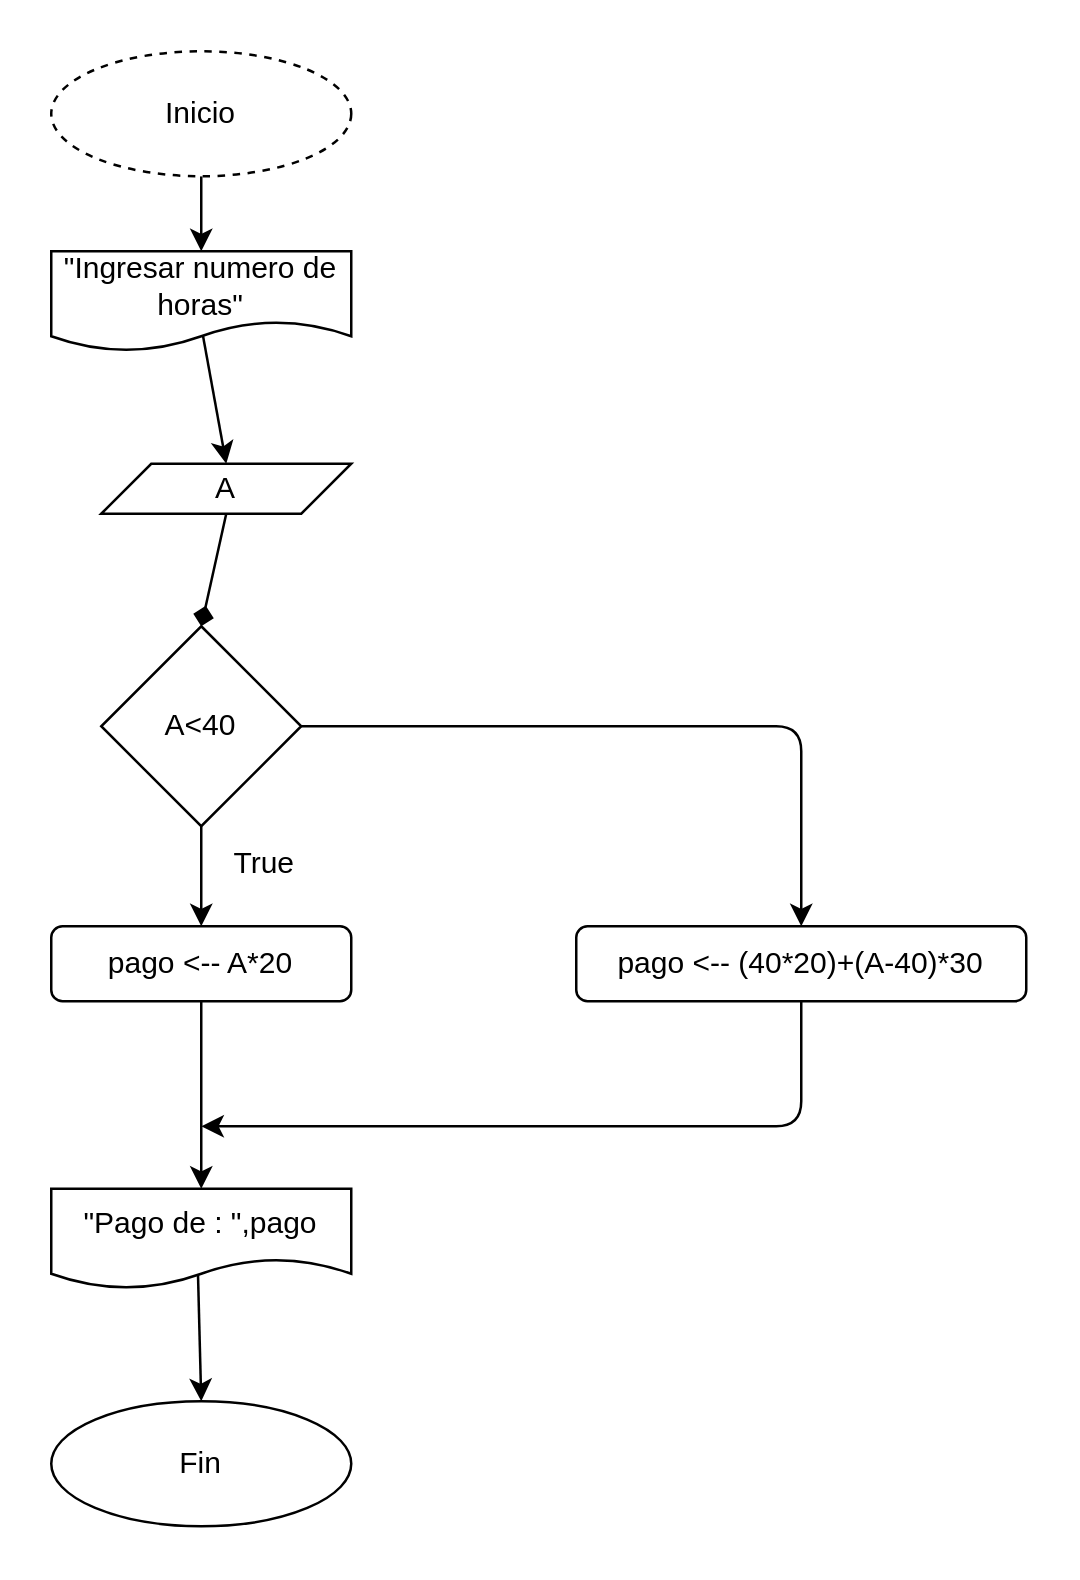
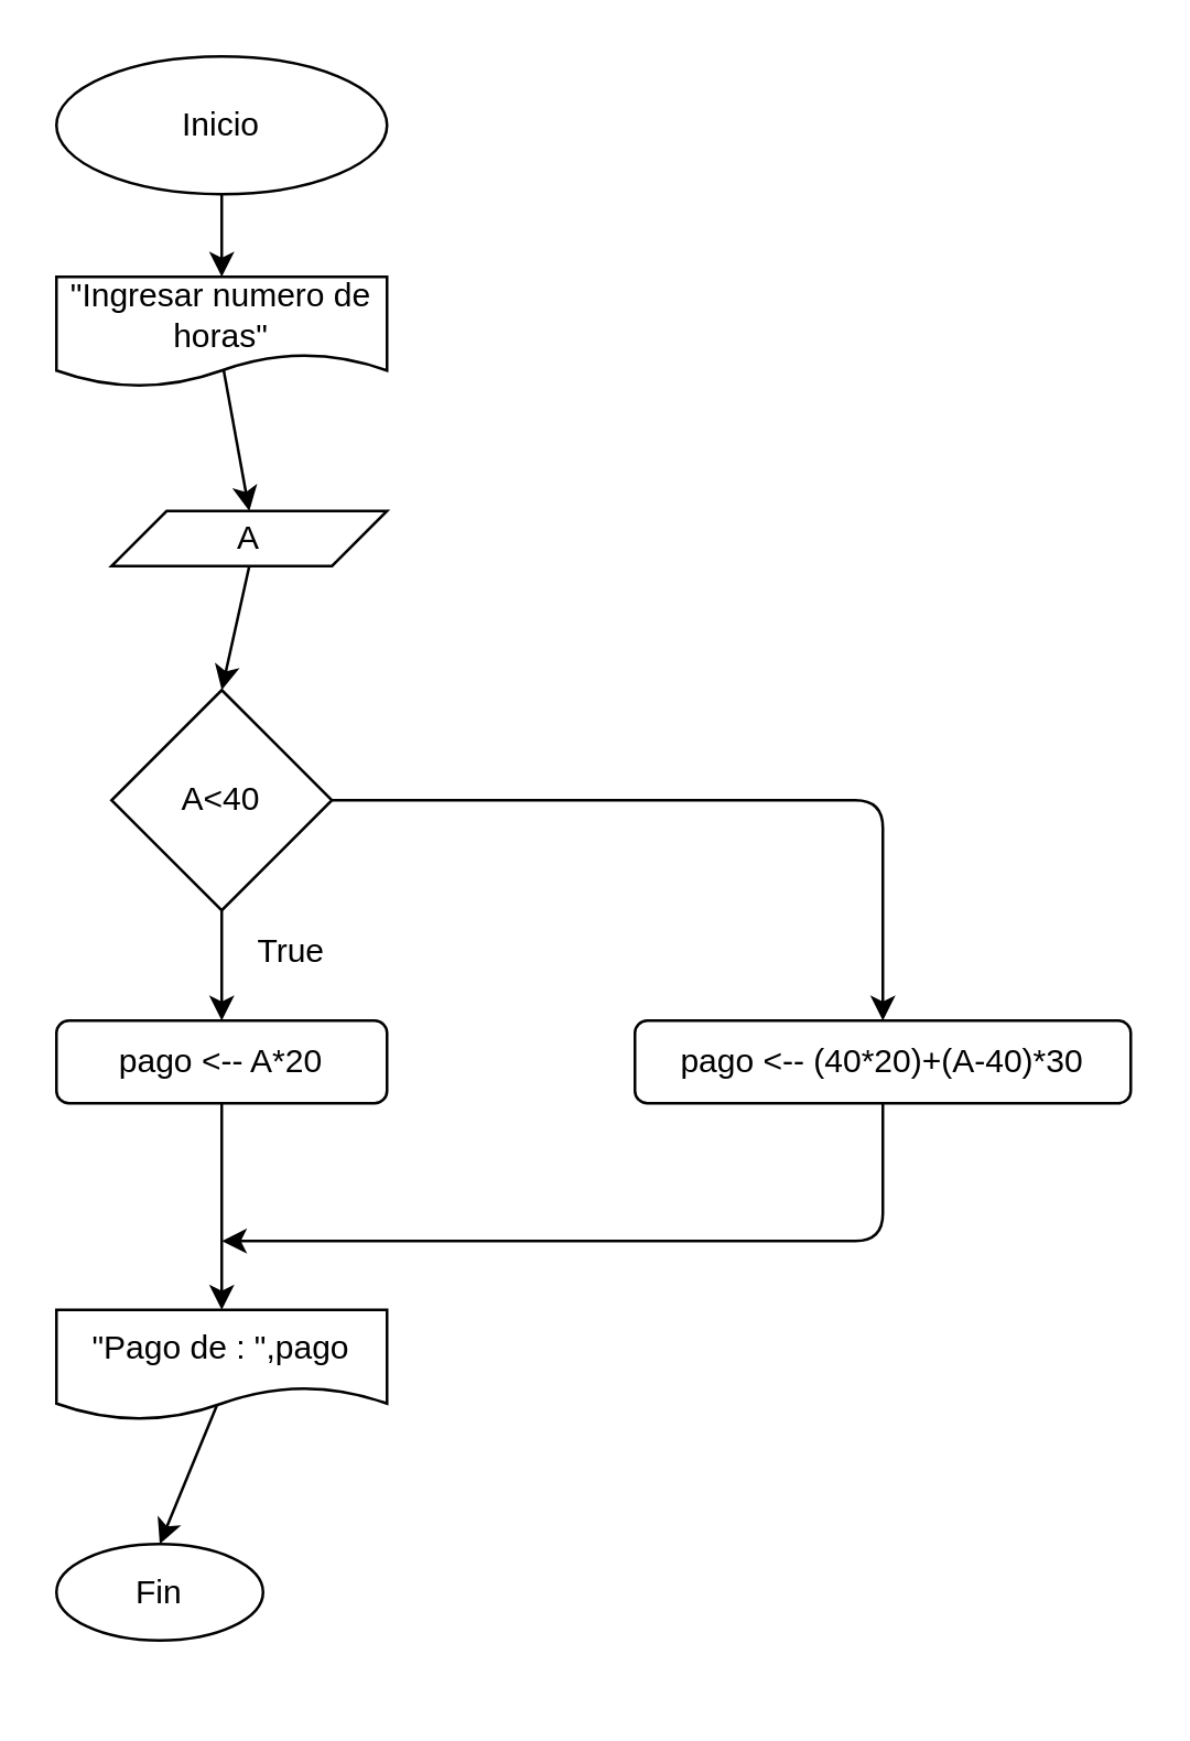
  <mxCell id="0" />
  <mxCell id="1" parent="0" />
  <mxCell id="2" style="edgeStyle=none;html=1;entryX=0.5;entryY=0;entryDx=0;entryDy=0;" parent="1" source="3" target="6" edge="1"><mxGeometry relative="1" as="geometry" /></mxCell>
- <mxCell id="3" value="Inicio" style="ellipse;whiteSpace=wrap;html=1;dashed=1;" parent="1" vertex="1"><mxGeometry x="20" y="20" width="120" height="50" as="geometry" /></mxCell>
- <mxCell id="4" style="edgeStyle=none;html=1;entryX=0.5;entryY=0;entryDx=0;entryDy=0;exitX=0.5;exitY=1;exitDx=0;exitDy=0;endArrow=diamond;" edge="1" parent="1" source="15" target="9"><mxGeometry relative="1" as="geometry" /></mxCell>
+ <mxCell id="3" value="Inicio" style="ellipse;whiteSpace=wrap;html=1;" parent="1" vertex="1"><mxGeometry x="20" y="20" width="120" height="50" as="geometry" /></mxCell>
+ <mxCell id="4" style="edgeStyle=none;html=1;entryX=0.5;entryY=0;entryDx=0;entryDy=0;exitX=0.5;exitY=1;exitDx=0;exitDy=0;" edge="1" parent="1" source="15" target="9"><mxGeometry relative="1" as="geometry" /></mxCell>
  <mxCell id="5" style="edgeStyle=none;html=1;entryX=0.5;entryY=0;entryDx=0;entryDy=0;" edge="1" parent="1" target="15"><mxGeometry relative="1" as="geometry"><mxPoint x="80" y="130" as="sourcePoint" /></mxGeometry></mxCell>
  <mxCell id="6" value="&quot;Ingresar numero de horas&quot;" style="shape=document;whiteSpace=wrap;html=1;boundedLbl=1;" parent="1" vertex="1"><mxGeometry x="20" y="100" width="120" height="40" as="geometry" /></mxCell>
  <mxCell id="7" style="edgeStyle=none;html=1;entryX=0.5;entryY=0;entryDx=0;entryDy=0;" edge="1" parent="1" source="9"><mxGeometry relative="1" as="geometry"><mxPoint x="320" y="370" as="targetPoint" /><Array as="points"><mxPoint x="320" y="290" /></Array></mxGeometry></mxCell>
  <mxCell id="8" style="edgeStyle=none;html=1;entryX=0.5;entryY=0;entryDx=0;entryDy=0;" edge="1" parent="1" source="9"><mxGeometry relative="1" as="geometry"><mxPoint x="80" y="370" as="targetPoint" /></mxGeometry></mxCell>
  <mxCell id="9" value="A&amp;lt;40" style="rhombus;whiteSpace=wrap;html=1;" parent="1" vertex="1"><mxGeometry x="40" y="250" width="80" height="80" as="geometry" /></mxCell>
  <mxCell id="10" style="edgeStyle=none;html=1;exitX=0.5;exitY=1;exitDx=0;exitDy=0;entryX=0.5;entryY=0;entryDx=0;entryDy=0;" edge="1" parent="1" source="16" target="18"><mxGeometry relative="1" as="geometry"><mxPoint x="80" y="530" as="targetPoint" /><mxPoint x="80" y="460" as="sourcePoint" /></mxGeometry></mxCell>
  <mxCell id="11" style="edgeStyle=none;html=1;entryX=0.5;entryY=0;entryDx=0;entryDy=0;exitX=0.489;exitY=0.839;exitDx=0;exitDy=0;exitPerimeter=0;" edge="1" parent="1" source="18" target="13"><mxGeometry relative="1" as="geometry" /></mxCell>
  <mxCell id="12" style="edgeStyle=none;html=1;exitX=0.5;exitY=1;exitDx=0;exitDy=0;" edge="1" parent="1" source="17"><mxGeometry relative="1" as="geometry"><mxPoint x="320" y="460" as="sourcePoint" /><mxPoint x="80" y="450" as="targetPoint" /><Array as="points"><mxPoint x="320" y="450" /></Array></mxGeometry></mxCell>
- <mxCell id="13" value="Fin" style="ellipse;whiteSpace=wrap;html=1;" vertex="1" parent="1"><mxGeometry x="20" y="560" width="120" height="50" as="geometry" /></mxCell>
+ <mxCell id="13" value="Fin" style="ellipse;whiteSpace=wrap;html=1;" vertex="1" parent="1"><mxGeometry x="20" y="560" width="75" height="35" as="geometry" /></mxCell>
  <mxCell id="14" value="True" style="text;html=1;align=center;verticalAlign=middle;resizable=0;points=[];autosize=1;strokeColor=none;fillColor=none;" vertex="1" parent="1"><mxGeometry x="80" y="330" width="50" height="30" as="geometry" /></mxCell>
  <mxCell id="15" value="A" style="shape=parallelogram;perimeter=parallelogramPerimeter;whiteSpace=wrap;html=1;fixedSize=1;" vertex="1" parent="1"><mxGeometry x="40" y="185" width="100" height="20" as="geometry" /></mxCell>
  <mxCell id="16" value="&lt;span style=&quot;text-align: left;&quot;&gt;pago &amp;lt;-- A*20&lt;/span&gt;" style="rounded=1;whiteSpace=wrap;html=1;" vertex="1" parent="1"><mxGeometry x="20" y="370" width="120" height="30" as="geometry" /></mxCell>
  <mxCell id="17" value="&lt;span style=&quot;text-align: left;&quot;&gt;pago &amp;lt;-- (40*20)+(A-40)*30&lt;/span&gt;" style="rounded=1;whiteSpace=wrap;html=1;" vertex="1" parent="1"><mxGeometry x="230" y="370" width="180" height="30" as="geometry" /></mxCell>
  <mxCell id="18" value="&quot;Pago de : &quot;,pago" style="shape=document;whiteSpace=wrap;html=1;boundedLbl=1;" vertex="1" parent="1"><mxGeometry x="20" y="475" width="120" height="40" as="geometry" /></mxCell>
